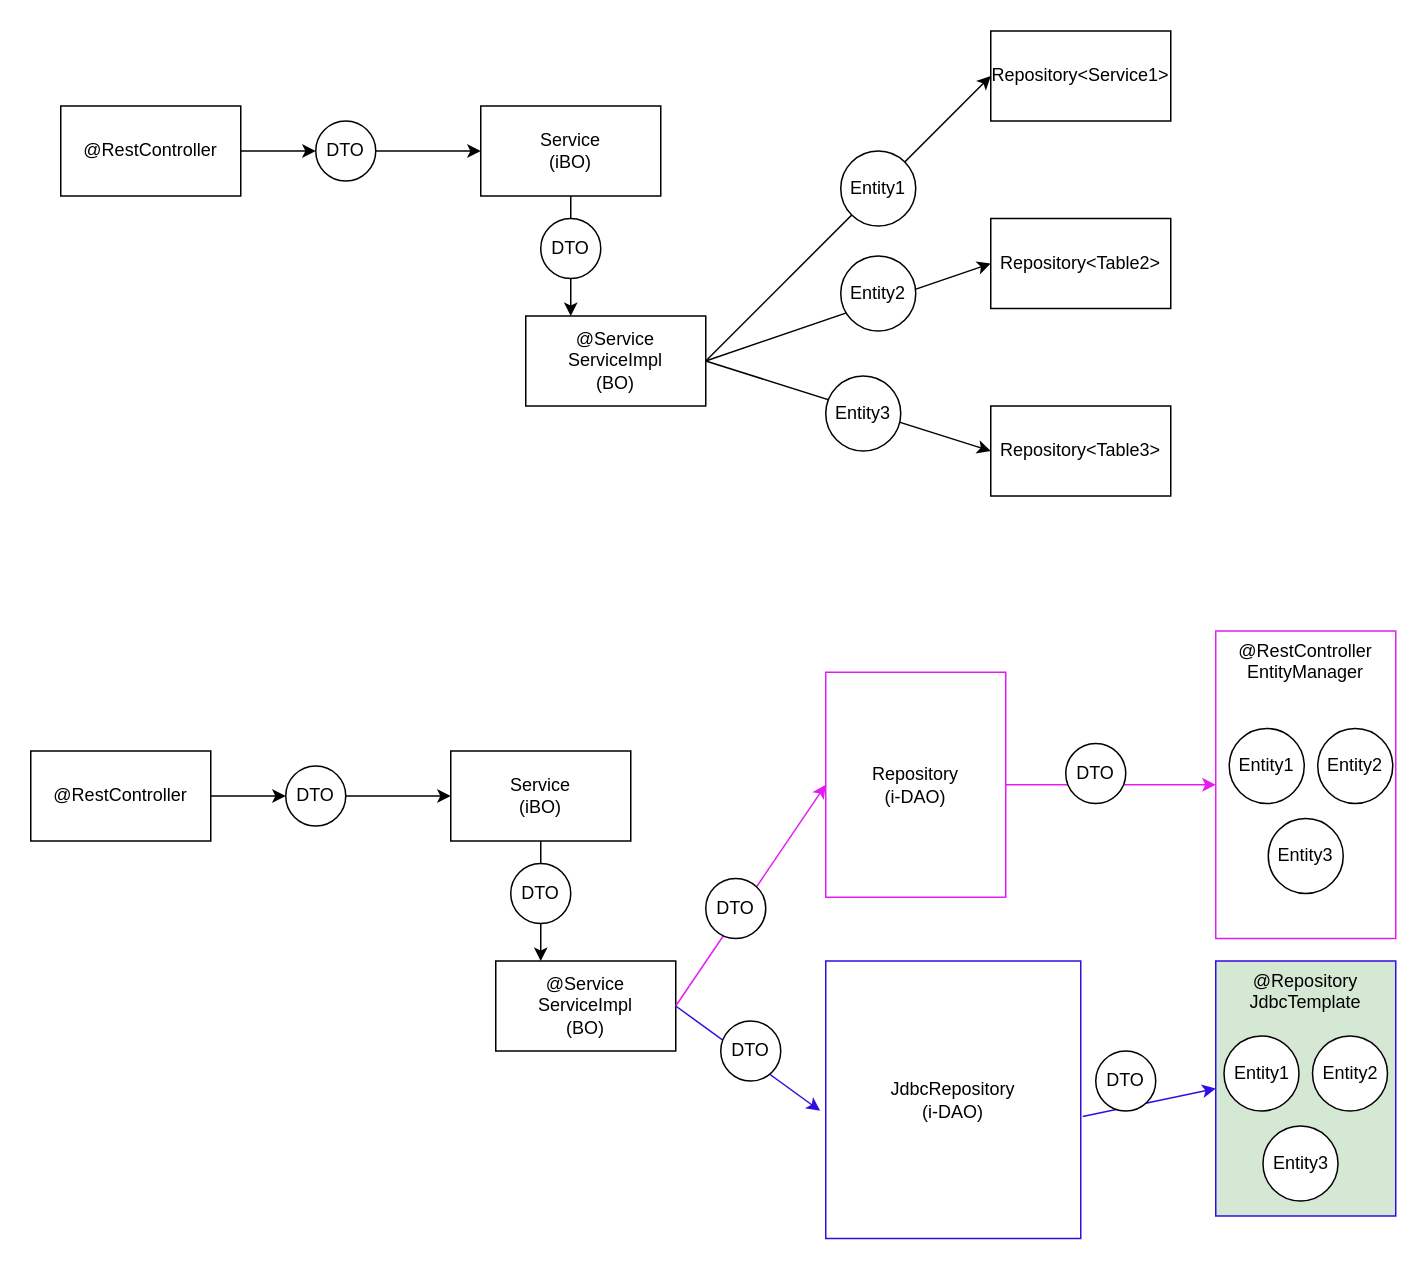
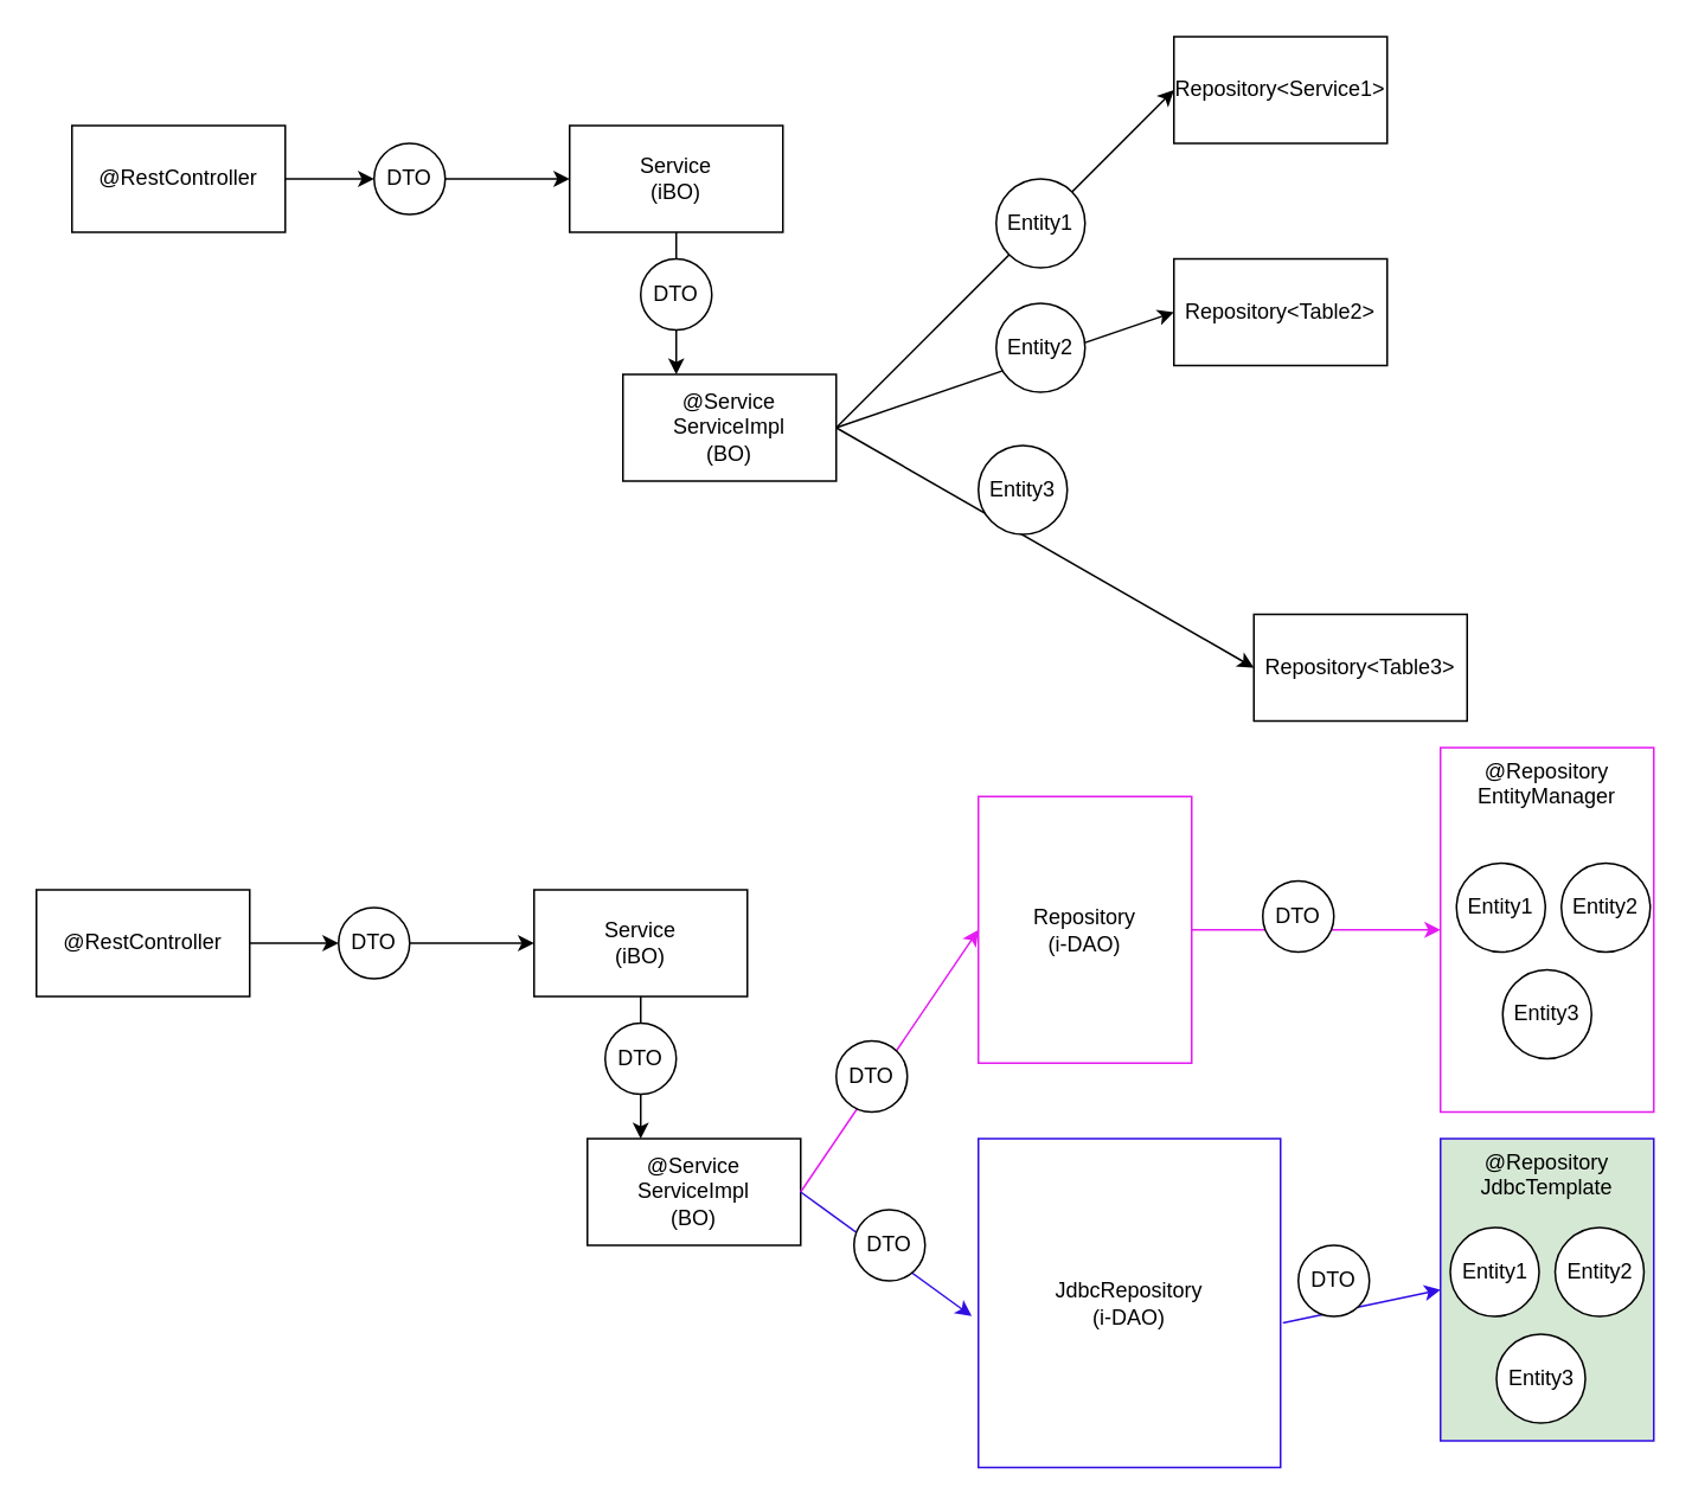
  <mxCell id="0" />
  <mxCell id="1" parent="0" />
  <mxCell id="2" style="edgeStyle=orthogonalEdgeStyle;rounded=0;orthogonalLoop=1;jettySize=auto;html=1;entryX=0;entryY=0.5;entryDx=0;entryDy=0;" edge="1" parent="1" source="19" target="6"><mxGeometry relative="1" as="geometry" /></mxCell>
  <mxCell id="3" value="@RestController" style="rounded=0;whiteSpace=wrap;html=1;" vertex="1" parent="1"><mxGeometry x="40" y="70" width="120" height="60" as="geometry" /></mxCell>
  <mxCell id="4" value="@Service&lt;div&gt;ServiceImpl&lt;/div&gt;&lt;div&gt;(BO)&lt;/div&gt;" style="rounded=0;whiteSpace=wrap;html=1;" vertex="1" parent="1"><mxGeometry x="350" y="210" width="120" height="60" as="geometry" /></mxCell>
  <mxCell id="5" style="edgeStyle=orthogonalEdgeStyle;rounded=0;orthogonalLoop=1;jettySize=auto;html=1;entryX=0.25;entryY=0;entryDx=0;entryDy=0;" edge="1" parent="1" source="17" target="4"><mxGeometry relative="1" as="geometry" /></mxCell>
  <mxCell id="6" value="Service&lt;div&gt;(iBO)&lt;/div&gt;" style="rounded=0;whiteSpace=wrap;html=1;" vertex="1" parent="1"><mxGeometry x="320" y="70" width="120" height="60" as="geometry" /></mxCell>
  <mxCell id="7" value="Repository&amp;lt;Service1&amp;gt;" style="rounded=0;whiteSpace=wrap;html=1;" vertex="1" parent="1"><mxGeometry x="660" y="20" width="120" height="60" as="geometry" /></mxCell>
  <mxCell id="8" value="Repository&amp;lt;Table2&amp;gt;" style="rounded=0;whiteSpace=wrap;html=1;" vertex="1" parent="1"><mxGeometry x="660" y="145" width="120" height="60" as="geometry" /></mxCell>
- <mxCell id="9" value="Repository&amp;lt;Table3&amp;gt;" style="rounded=0;whiteSpace=wrap;html=1;" vertex="1" parent="1"><mxGeometry x="660" y="270" width="120" height="60" as="geometry" /></mxCell>
+ <mxCell id="9" value="Repository&amp;lt;Table3&amp;gt;" style="rounded=0;whiteSpace=wrap;html=1;" vertex="1" parent="1"><mxGeometry x="705" y="345" width="120" height="60" as="geometry" /></mxCell>
  <mxCell id="10" value="" style="endArrow=classic;html=1;rounded=0;entryX=0;entryY=0.5;entryDx=0;entryDy=0;" edge="1" parent="1" target="8"><mxGeometry width="50" height="50" relative="1" as="geometry"><mxPoint x="470" y="240" as="sourcePoint" /><mxPoint x="640" y="240" as="targetPoint" /></mxGeometry></mxCell>
  <mxCell id="11" value="" style="endArrow=classic;html=1;rounded=0;exitX=1;exitY=0.5;exitDx=0;exitDy=0;entryX=0;entryY=0.5;entryDx=0;entryDy=0;" edge="1" parent="1" source="4" target="7"><mxGeometry width="50" height="50" relative="1" as="geometry"><mxPoint x="480" y="230" as="sourcePoint" /><mxPoint x="530" y="180" as="targetPoint" /></mxGeometry></mxCell>
  <mxCell id="12" value="" style="endArrow=classic;html=1;rounded=0;entryX=0;entryY=0.5;entryDx=0;entryDy=0;" edge="1" parent="1" target="9"><mxGeometry width="50" height="50" relative="1" as="geometry"><mxPoint x="470" y="240" as="sourcePoint" /><mxPoint x="640" y="240" as="targetPoint" /></mxGeometry></mxCell>
  <mxCell id="13" value="Entity1" style="ellipse;whiteSpace=wrap;html=1;aspect=fixed;" vertex="1" parent="1"><mxGeometry x="560" y="100" width="50" height="50" as="geometry" /></mxCell>
  <mxCell id="14" value="Entity2" style="ellipse;whiteSpace=wrap;html=1;aspect=fixed;" vertex="1" parent="1"><mxGeometry x="560" y="170" width="50" height="50" as="geometry" /></mxCell>
  <mxCell id="15" value="Entity3" style="ellipse;whiteSpace=wrap;html=1;aspect=fixed;" vertex="1" parent="1"><mxGeometry x="550" y="250" width="50" height="50" as="geometry" /></mxCell>
  <mxCell id="16" value="" style="edgeStyle=orthogonalEdgeStyle;rounded=0;orthogonalLoop=1;jettySize=auto;html=1;entryX=0.25;entryY=0;entryDx=0;entryDy=0;" edge="1" parent="1" source="6" target="17"><mxGeometry relative="1" as="geometry"><mxPoint x="380" y="130" as="sourcePoint" /><mxPoint x="380" y="210" as="targetPoint" /></mxGeometry></mxCell>
  <mxCell id="17" value="DTO" style="ellipse;whiteSpace=wrap;html=1;aspect=fixed;" vertex="1" parent="1"><mxGeometry x="360" y="145" width="40" height="40" as="geometry" /></mxCell>
  <mxCell id="18" value="" style="edgeStyle=orthogonalEdgeStyle;rounded=0;orthogonalLoop=1;jettySize=auto;html=1;entryX=0;entryY=0.5;entryDx=0;entryDy=0;" edge="1" parent="1" source="3" target="19"><mxGeometry relative="1" as="geometry"><mxPoint x="160" y="100" as="sourcePoint" /><mxPoint x="320" y="100" as="targetPoint" /></mxGeometry></mxCell>
  <mxCell id="19" value="DTO" style="ellipse;whiteSpace=wrap;html=1;aspect=fixed;" vertex="1" parent="1"><mxGeometry x="210" y="80" width="40" height="40" as="geometry" /></mxCell>
  <mxCell id="20" style="edgeStyle=orthogonalEdgeStyle;rounded=0;orthogonalLoop=1;jettySize=auto;html=1;entryX=0;entryY=0.5;entryDx=0;entryDy=0;" edge="1" parent="1" source="32" target="24"><mxGeometry relative="1" as="geometry" /></mxCell>
  <mxCell id="21" value="@RestController" style="rounded=0;whiteSpace=wrap;html=1;" vertex="1" parent="1"><mxGeometry x="20" y="500" width="120" height="60" as="geometry" /></mxCell>
  <mxCell id="22" value="@Service&lt;div&gt;ServiceImpl&lt;/div&gt;&lt;div&gt;(BO)&lt;/div&gt;" style="rounded=0;whiteSpace=wrap;html=1;" vertex="1" parent="1"><mxGeometry x="330" y="640" width="120" height="60" as="geometry" /></mxCell>
  <mxCell id="23" style="edgeStyle=orthogonalEdgeStyle;rounded=0;orthogonalLoop=1;jettySize=auto;html=1;entryX=0.25;entryY=0;entryDx=0;entryDy=0;" edge="1" parent="1" source="30" target="22"><mxGeometry relative="1" as="geometry" /></mxCell>
  <mxCell id="24" value="Service&lt;div&gt;(iBO)&lt;/div&gt;" style="rounded=0;whiteSpace=wrap;html=1;" vertex="1" parent="1"><mxGeometry x="300" y="500" width="120" height="60" as="geometry" /></mxCell>
- <mxCell id="25" value="@RestController&lt;div&gt;EntityManager&lt;/div&gt;" style="rounded=0;whiteSpace=wrap;html=1;verticalAlign=top;strokeColor=light-dark(#e41cf2, #69c195);" vertex="1" parent="1"><mxGeometry x="810" y="420" width="120" height="205" as="geometry" /></mxCell>
+ <mxCell id="25" value="@Repository&lt;div&gt;EntityManager&lt;/div&gt;" style="rounded=0;whiteSpace=wrap;html=1;verticalAlign=top;strokeColor=light-dark(#e41cf2, #69c195);" vertex="1" parent="1"><mxGeometry x="810" y="420" width="120" height="205" as="geometry" /></mxCell>
  <mxCell id="26" value="Entity1" style="ellipse;whiteSpace=wrap;html=1;aspect=fixed;" vertex="1" parent="1"><mxGeometry x="819" y="485" width="50" height="50" as="geometry" /></mxCell>
  <mxCell id="27" value="Entity2" style="ellipse;whiteSpace=wrap;html=1;aspect=fixed;" vertex="1" parent="1"><mxGeometry x="878" y="485" width="50" height="50" as="geometry" /></mxCell>
  <mxCell id="28" value="Entity3" style="ellipse;whiteSpace=wrap;html=1;aspect=fixed;" vertex="1" parent="1"><mxGeometry x="845" y="545" width="50" height="50" as="geometry" /></mxCell>
  <mxCell id="29" value="" style="edgeStyle=orthogonalEdgeStyle;rounded=0;orthogonalLoop=1;jettySize=auto;html=1;entryX=0.25;entryY=0;entryDx=0;entryDy=0;" edge="1" parent="1" source="24" target="30"><mxGeometry relative="1" as="geometry"><mxPoint x="360" y="560" as="sourcePoint" /><mxPoint x="360" y="640" as="targetPoint" /></mxGeometry></mxCell>
  <mxCell id="30" value="DTO" style="ellipse;whiteSpace=wrap;html=1;aspect=fixed;" vertex="1" parent="1"><mxGeometry x="340" y="575" width="40" height="40" as="geometry" /></mxCell>
  <mxCell id="31" value="" style="edgeStyle=orthogonalEdgeStyle;rounded=0;orthogonalLoop=1;jettySize=auto;html=1;entryX=0;entryY=0.5;entryDx=0;entryDy=0;" edge="1" parent="1" source="21" target="32"><mxGeometry relative="1" as="geometry"><mxPoint x="140" y="530" as="sourcePoint" /><mxPoint x="300" y="530" as="targetPoint" /></mxGeometry></mxCell>
  <mxCell id="32" value="DTO" style="ellipse;whiteSpace=wrap;html=1;aspect=fixed;" vertex="1" parent="1"><mxGeometry x="190" y="510" width="40" height="40" as="geometry" /></mxCell>
  <mxCell id="33" value="@Repository&lt;div&gt;JdbcTemplate&lt;/div&gt;" style="rounded=0;whiteSpace=wrap;html=1;verticalAlign=top;strokeColor=light-dark(#310de3, #ededed);fillColor=#d5e8d4;" vertex="1" parent="1"><mxGeometry x="810" y="640" width="120" height="170" as="geometry" /></mxCell>
  <mxCell id="34" value="Entity1" style="ellipse;whiteSpace=wrap;html=1;aspect=fixed;" vertex="1" parent="1"><mxGeometry x="815.5" y="690" width="50" height="50" as="geometry" /></mxCell>
  <mxCell id="35" value="Entity2" style="ellipse;whiteSpace=wrap;html=1;aspect=fixed;" vertex="1" parent="1"><mxGeometry x="874.5" y="690" width="50" height="50" as="geometry" /></mxCell>
  <mxCell id="36" value="Entity3" style="ellipse;whiteSpace=wrap;html=1;aspect=fixed;" vertex="1" parent="1"><mxGeometry x="841.5" y="750" width="50" height="50" as="geometry" /></mxCell>
  <mxCell id="37" value="Repository&lt;div&gt;(i-DAO)&lt;/div&gt;" style="rounded=0;whiteSpace=wrap;html=1;strokeColor=light-dark(#e41cf2, #69c195);" vertex="1" parent="1"><mxGeometry x="550" y="447.5" width="120" height="150" as="geometry" /></mxCell>
  <mxCell id="38" value="" style="endArrow=classic;html=1;rounded=0;exitX=1;exitY=0.5;exitDx=0;exitDy=0;entryX=0;entryY=0.5;entryDx=0;entryDy=0;strokeColor=light-dark(#e41cf2, #69c195);" edge="1" parent="1" source="22" target="37"><mxGeometry width="50" height="50" relative="1" as="geometry"><mxPoint x="410" y="590" as="sourcePoint" /><mxPoint x="460" y="540" as="targetPoint" /></mxGeometry></mxCell>
  <mxCell id="39" value="" style="endArrow=classic;html=1;rounded=0;exitX=1;exitY=0.5;exitDx=0;exitDy=0;entryX=0;entryY=0.5;entryDx=0;entryDy=0;strokeColor=light-dark(#e41cf2, #69c195);" edge="1" parent="1" source="37" target="25"><mxGeometry width="50" height="50" relative="1" as="geometry"><mxPoint x="410" y="590" as="sourcePoint" /><mxPoint x="460" y="540" as="targetPoint" /></mxGeometry></mxCell>
  <mxCell id="40" value="" style="endArrow=classic;html=1;rounded=0;entryX=0;entryY=0.5;entryDx=0;entryDy=0;exitX=1.008;exitY=0.56;exitDx=0;exitDy=0;exitPerimeter=0;strokeColor=light-dark(#310de3, #ededed);" edge="1" parent="1" source="41" target="33"><mxGeometry width="50" height="50" relative="1" as="geometry"><mxPoint x="660" y="670" as="sourcePoint" /><mxPoint x="460" y="540" as="targetPoint" /></mxGeometry></mxCell>
  <mxCell id="41" value="JdbcRepository&lt;div&gt;(i-DAO)&lt;/div&gt;" style="rounded=0;whiteSpace=wrap;html=1;strokeColor=light-dark(#310de3, #ededed);" vertex="1" parent="1"><mxGeometry x="550" y="640" width="170" height="185" as="geometry" /></mxCell>
  <mxCell id="42" value="" style="endArrow=classic;html=1;rounded=0;exitX=1;exitY=0.5;exitDx=0;exitDy=0;entryX=-0.022;entryY=0.54;entryDx=0;entryDy=0;entryPerimeter=0;strokeColor=light-dark(#310de3, #ededed);" edge="1" parent="1" source="22" target="41"><mxGeometry width="50" height="50" relative="1" as="geometry"><mxPoint x="410" y="650" as="sourcePoint" /><mxPoint x="460" y="600" as="targetPoint" /></mxGeometry></mxCell>
  <mxCell id="43" value="DTO" style="ellipse;whiteSpace=wrap;html=1;aspect=fixed;" vertex="1" parent="1"><mxGeometry x="730" y="700" width="40" height="40" as="geometry" /></mxCell>
  <mxCell id="44" value="DTO" style="ellipse;whiteSpace=wrap;html=1;aspect=fixed;" vertex="1" parent="1"><mxGeometry x="470" y="585" width="40" height="40" as="geometry" /></mxCell>
  <mxCell id="45" value="DTO" style="ellipse;whiteSpace=wrap;html=1;aspect=fixed;" vertex="1" parent="1"><mxGeometry x="480" y="680" width="40" height="40" as="geometry" /></mxCell>
  <mxCell id="46" value="DTO" style="ellipse;whiteSpace=wrap;html=1;aspect=fixed;" vertex="1" parent="1"><mxGeometry x="710" y="495" width="40" height="40" as="geometry" /></mxCell>
